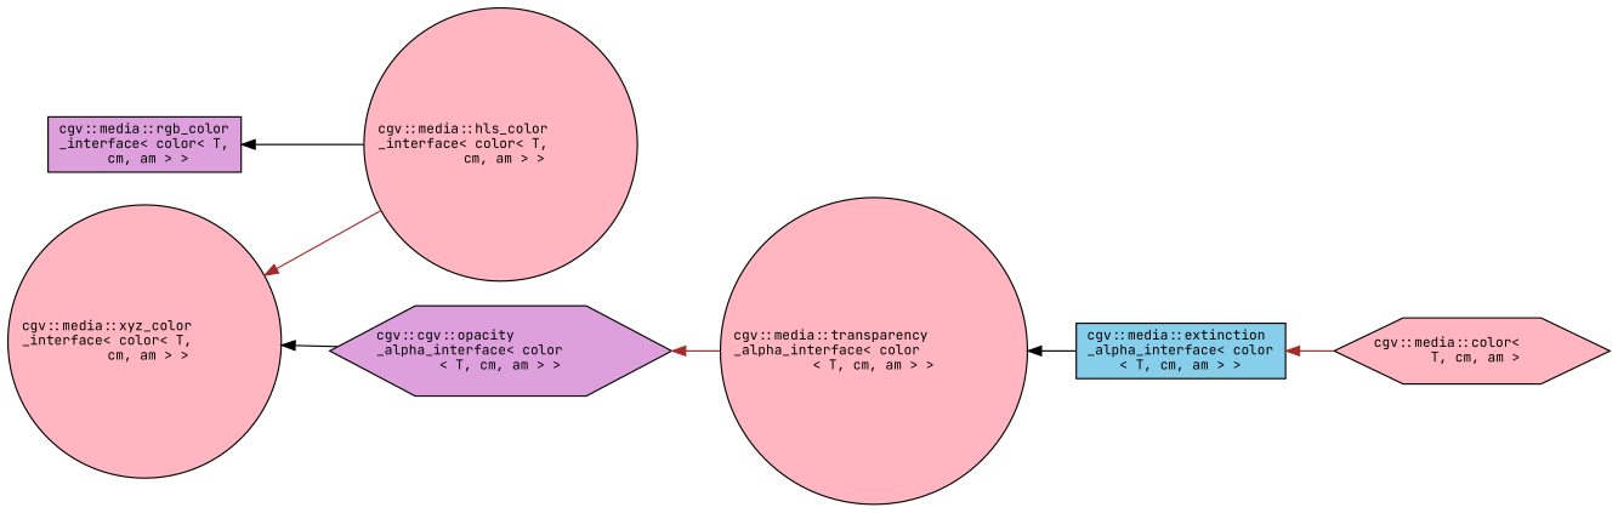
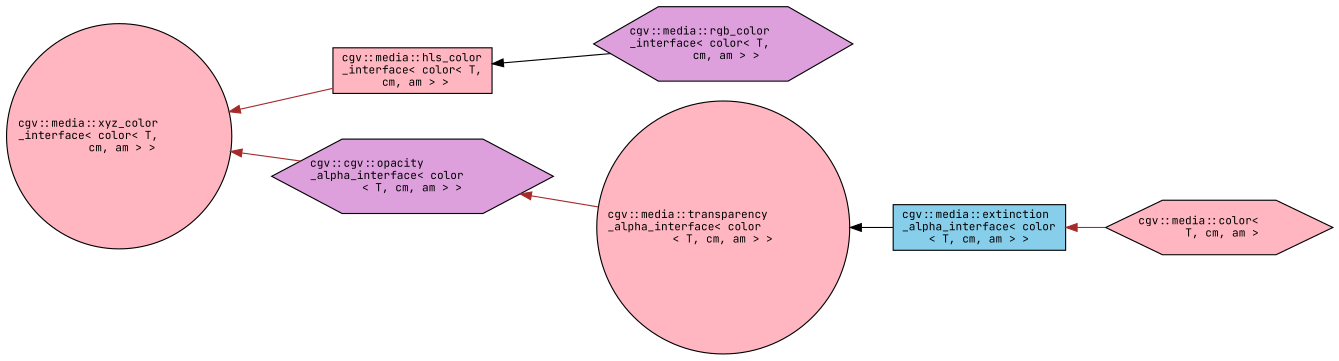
  digraph {
    fontname="JetBrains Mono"
    rankdir=LR
    node [color=black fillcolor=lightpink fontname="JetBrains Mono" fontsize=10 shape=box style=filled]
    edge [color=black dir=back fontname="JetBrains Mono" fontsize=10 labelfontname=Helvetica labelfontsize=10 style=solid]
-   n1 [fillcolor=plum fontcolor=black height=0.2 label="cgv::media::rgb_color\l_interface\< color\< T,\l cm, am \> \>" width=0.4]
-   n2 [height=0.2 label="cgv::media::hls_color\l_interface\< color\< T,\l cm, am \> \>" shape=circle width=0.4]
+   n1 [fillcolor=plum fontcolor=black height=0.2 label="cgv::media::rgb_color\l_interface\< color\< T,\l cm, am \> \>" shape=hexagon width=0.4]
+   n2 [height=0.2 label="cgv::media::hls_color\l_interface\< color\< T,\l cm, am \> \>" width=0.4]
    n3 [height=0.2 label="cgv::media::xyz_color\l_interface\< color\< T,\l cm, am \> \>" shape=circle width=0.4]
    n4 [fillcolor=plum height=0.2 label="cgv::cgv::opacity\l_alpha_interface\< color\l\< T, cm, am \> \>" shape=hexagon width=0.4]
    n5 [height=0.2 label="cgv::media::transparency\l_alpha_interface\< color\l\< T, cm, am \> \>" shape=circle width=0.4]
    n6 [fillcolor=skyblue height=0.2 label="cgv::media::extinction\l_alpha_interface\< color\l\< T, cm, am \> \>" width=0.4]
    n7 [height=0.2 label="cgv::media::color\<\l T, cm, am \>" shape=hexagon width=0.4]
-   n1 -> n2
+   n2 -> n1
    n3 -> n2 [color=brown]
-   n3 -> n4
+   n3 -> n4 [color=brown]
    n4 -> n5 [color=brown]
    n5 -> n6
    n6 -> n7 [color=brown]
  }
